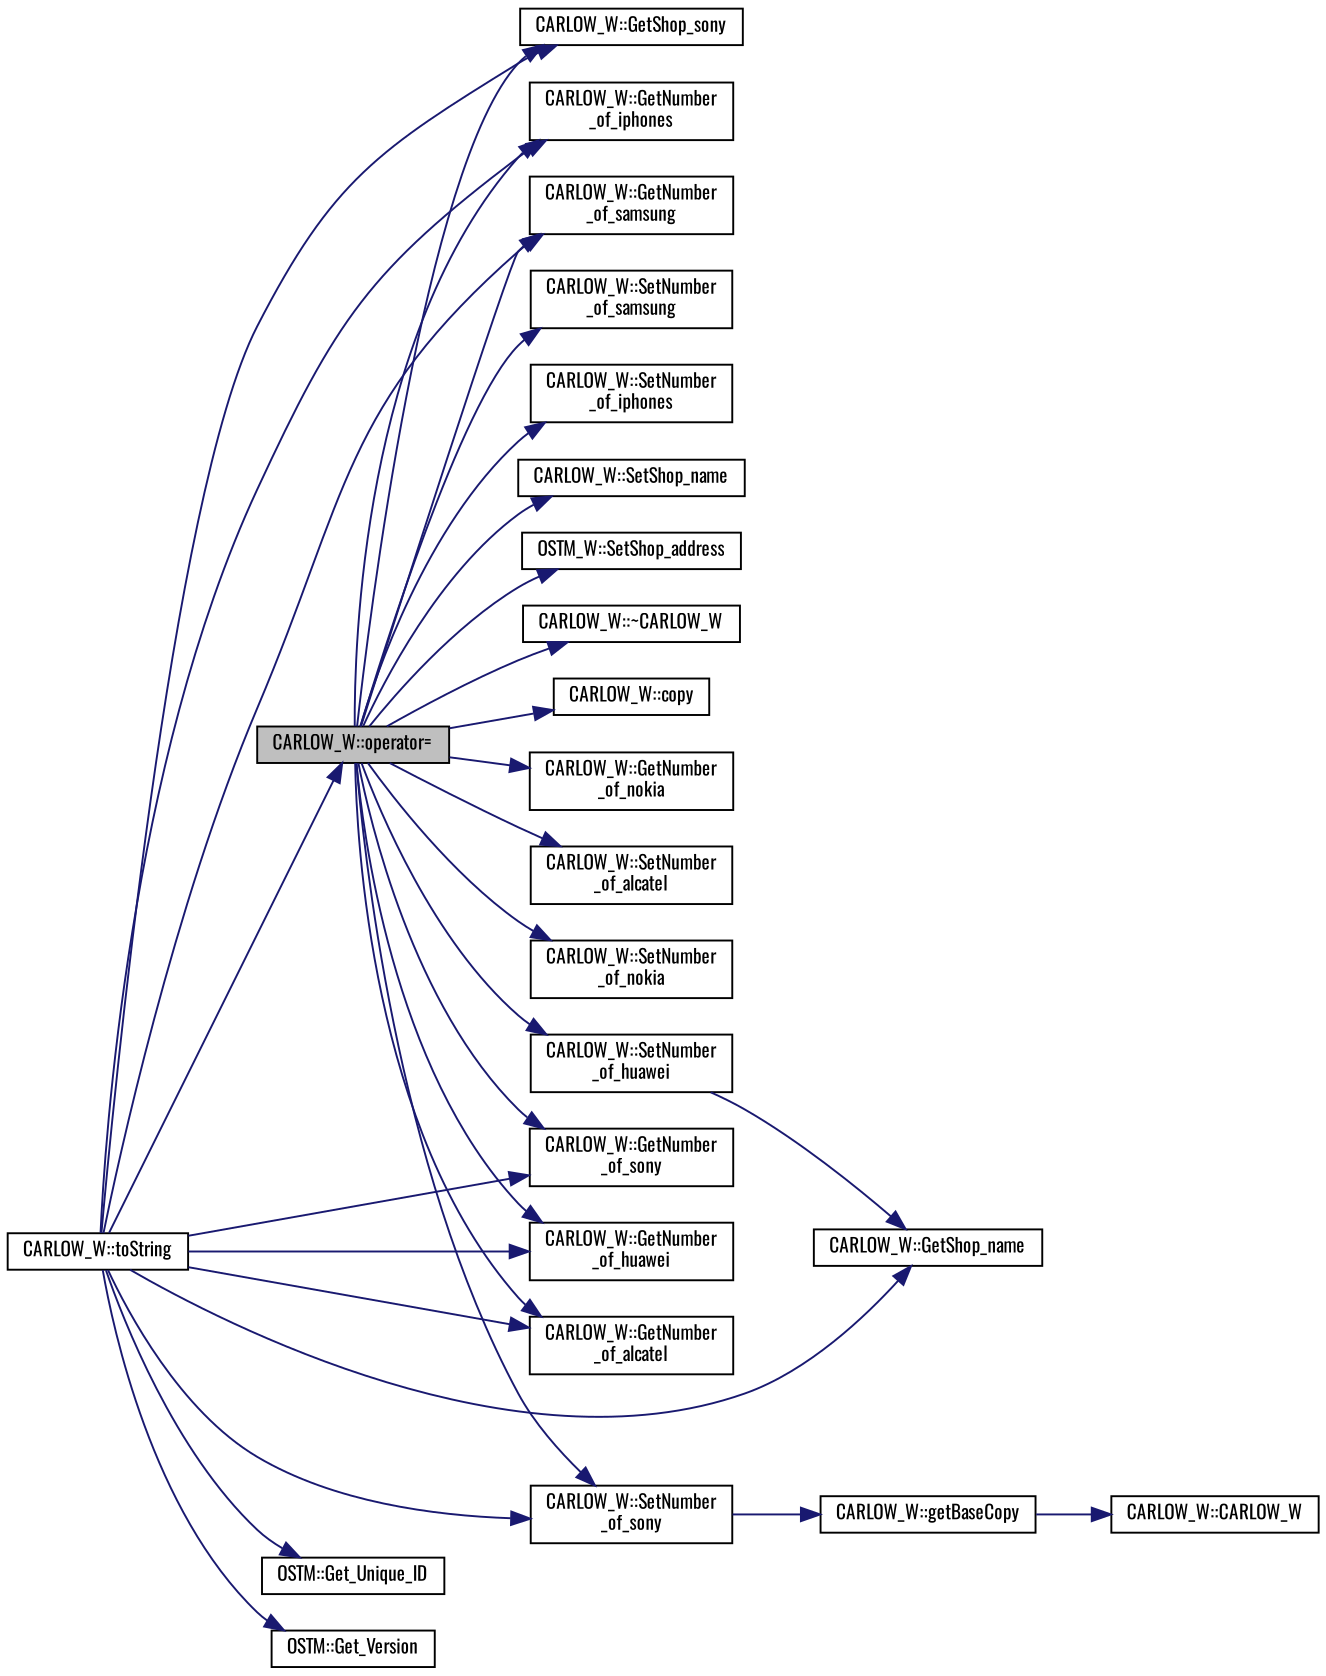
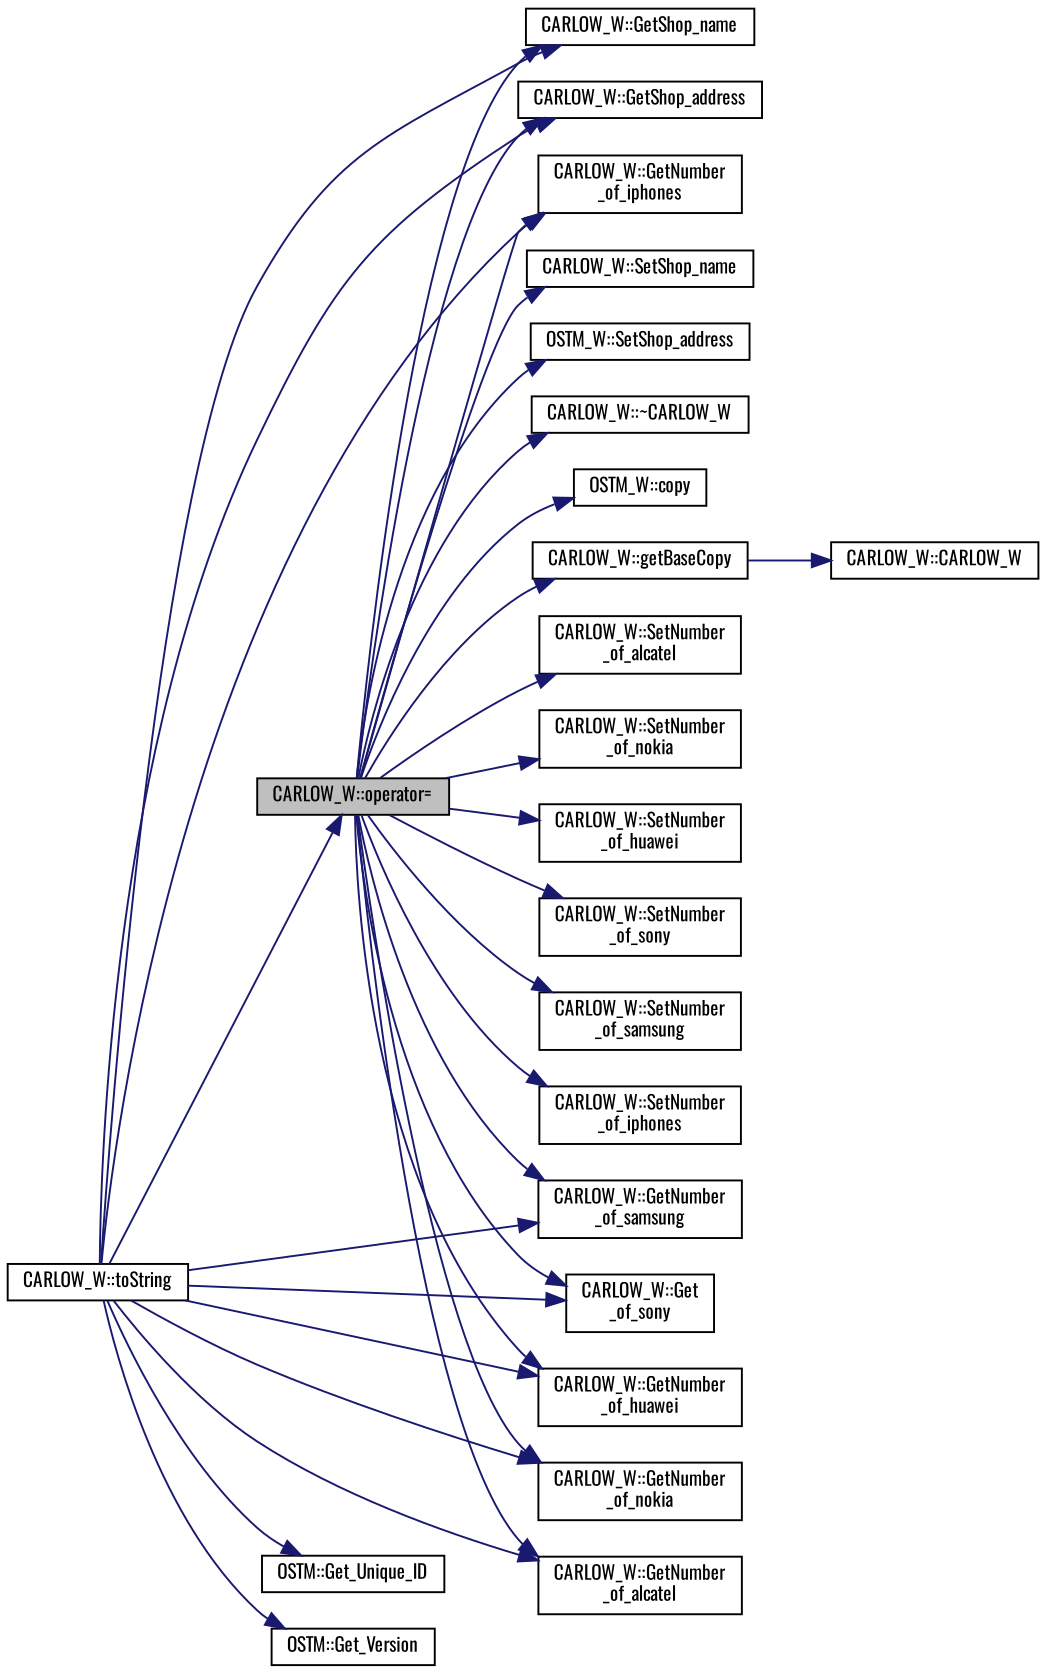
  digraph {
    fontname=Oswald
    rankdir=LR
    node [color=black fillcolor=white fontname=Oswald fontsize=10 shape=record style=filled]
    edge [color=midnightblue fontname=Oswald fontsize=10 labelfontname=Helvetica labelfontsize=10 style=solid]
    n1 [fillcolor=grey75 fontcolor=black height=0.2 label="CARLOW_W::operator=" width=0.4]
    n2 [height=0.2 label="CARLOW_W::~CARLOW_W" width=0.4]
-   n3 [height=0.2 label="CARLOW_W::copy" width=0.4]
+   n3 [height=0.2 label="OSTM_W::copy" width=0.4]
    n4 [height=0.2 label="CARLOW_W::getBaseCopy" width=0.4]
    n5 [height=0.2 label="CARLOW_W::GetShop_name" width=0.4]
-   n6 [height=0.2 label="CARLOW_W::GetShop_sony" width=0.4]
+   n6 [height=0.2 label="CARLOW_W::GetShop_address" width=0.4]
    n7 [height=0.2 label="CARLOW_W::GetNumber\l_of_iphones" width=0.4]
    n8 [height=0.2 label="CARLOW_W::GetNumber\l_of_samsung" width=0.4]
-   n9 [height=0.2 label="CARLOW_W::GetNumber\l_of_sony" width=0.4]
+   n9 [height=0.2 label="CARLOW_W::Get\l_of_sony" width=0.4]
    n10 [height=0.2 label="CARLOW_W::GetNumber\l_of_huawei" width=0.4]
    n11 [height=0.2 label="CARLOW_W::GetNumber\l_of_nokia" width=0.4]
    n12 [height=0.2 label="CARLOW_W::GetNumber\l_of_alcatel" width=0.4]
    n13 [height=0.2 label="CARLOW_W::SetNumber\l_of_alcatel" width=0.4]
    n14 [height=0.2 label="CARLOW_W::SetNumber\l_of_nokia" width=0.4]
    n15 [height=0.2 label="CARLOW_W::SetNumber\l_of_huawei" width=0.4]
    n16 [height=0.2 label="CARLOW_W::SetNumber\l_of_sony" width=0.4]
    n17 [height=0.2 label="CARLOW_W::SetNumber\l_of_samsung" width=0.4]
    n18 [height=0.2 label="CARLOW_W::SetNumber\l_of_iphones" width=0.4]
    n19 [height=0.2 label="CARLOW_W::SetShop_name" width=0.4]
    n20 [height=0.2 label="OSTM_W::SetShop_address" width=0.4]
    n21 [height=0.2 label="CARLOW_W::CARLOW_W" width=0.4]
    n22 [height=0.2 label="CARLOW_W::toString" width=0.4]
    n23 [height=0.2 label="OSTM::Get_Unique_ID" width=0.4]
    n24 [height=0.2 label="OSTM::Get_Version" width=0.4]
    n1 -> n2
    n1 -> n3
-   n16 -> n4
-   n15 -> n5
+   n1 -> n4
+   n1 -> n5
    n1 -> n6
    n1 -> n7
    n1 -> n8
    n1 -> n9
    n1 -> n10
    n1 -> n11
    n1 -> n12
    n1 -> n13
    n1 -> n14
    n1 -> n15
    n1 -> n16
    n1 -> n17
    n1 -> n18
    n1 -> n19
    n1 -> n20
    n4 -> n21
    n22 -> n1
    n22 -> n5
    n22 -> n6
    n22 -> n7
    n22 -> n8
    n22 -> n9
    n22 -> n10
-   n22 -> n16
+   n22 -> n11
    n22 -> n12
    n22 -> n23
    n22 -> n24
  }
